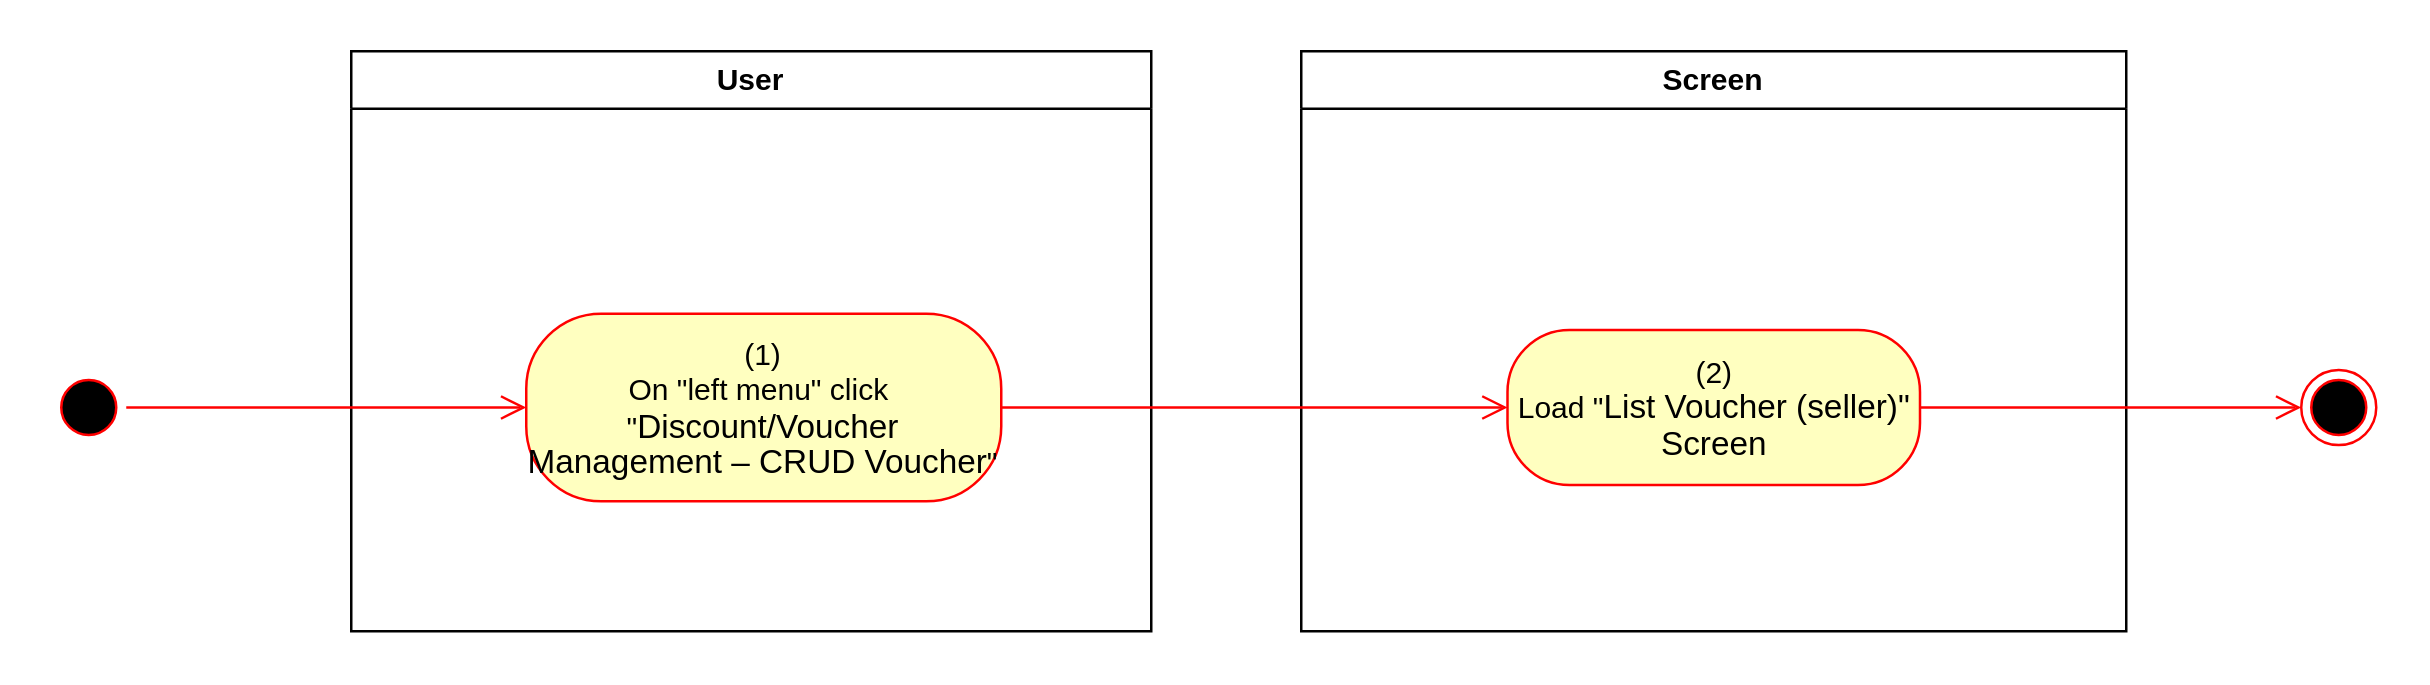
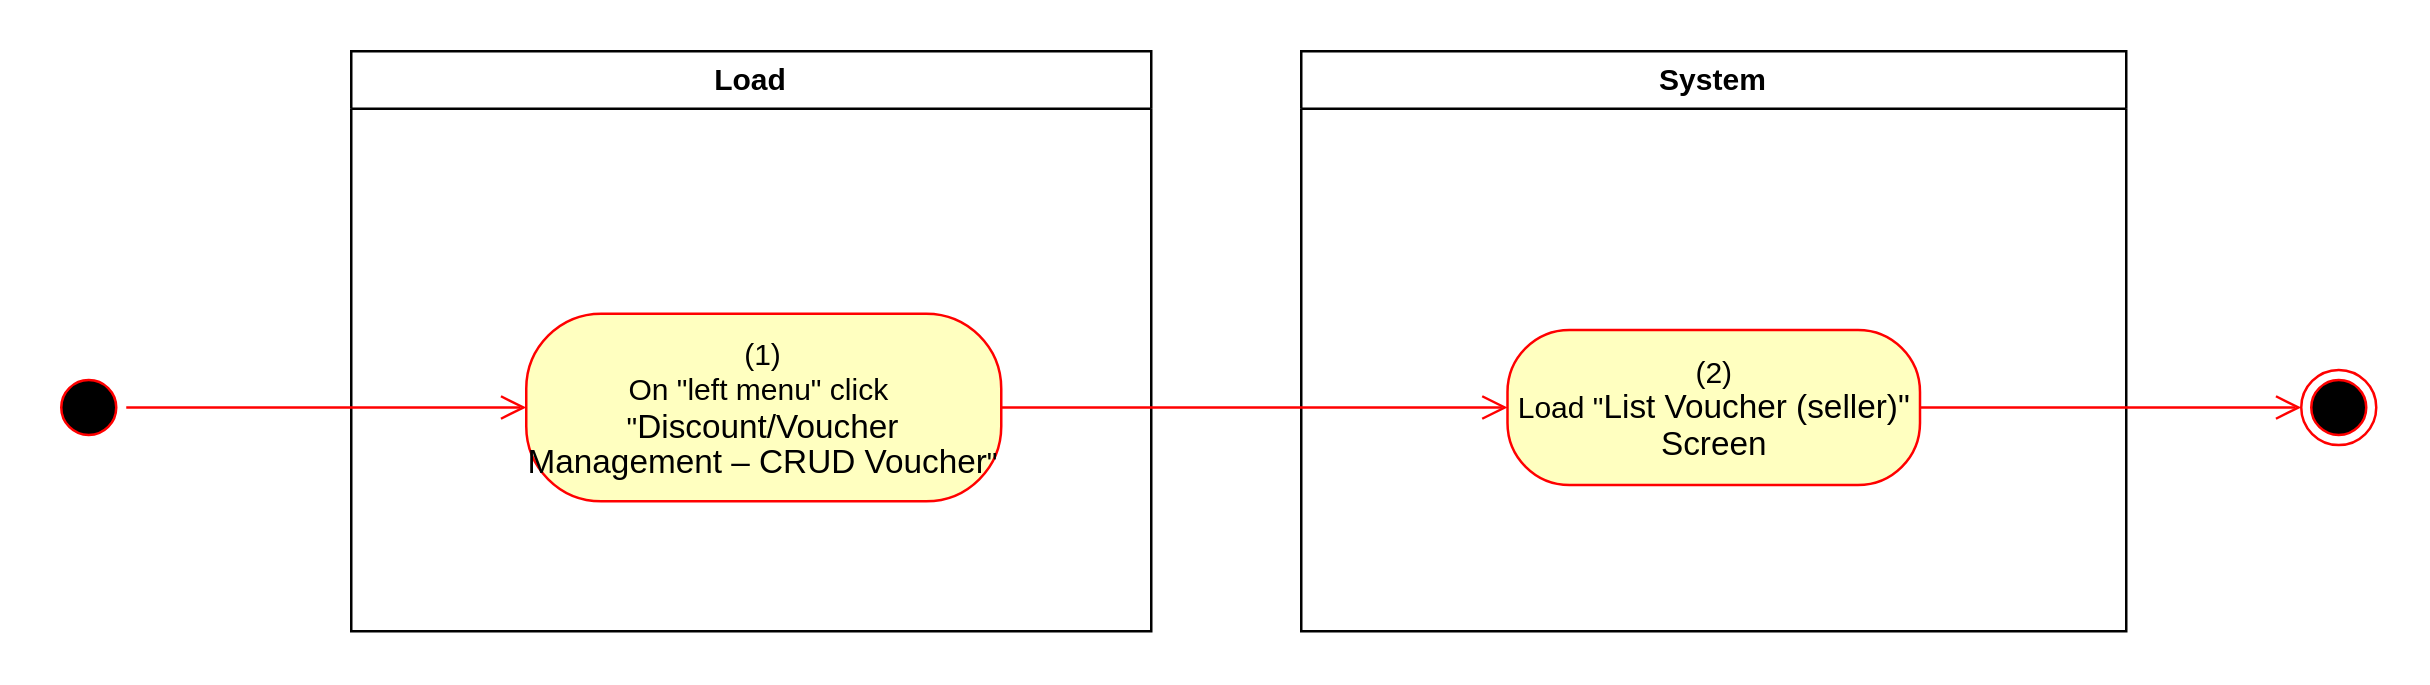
  <mxCell id="0" />
  <mxCell id="1" parent="0" />
- <mxCell id="2" value="User" style="swimlane;whiteSpace=wrap" vertex="1" parent="1"><mxGeometry x="140" y="20" width="320" height="232" as="geometry"><mxRectangle x="120" y="128" width="60" height="23" as="alternateBounds" /></mxGeometry></mxCell>
+ <mxCell id="2" value="Load" style="swimlane;whiteSpace=wrap" vertex="1" parent="1"><mxGeometry x="140" y="20" width="320" height="232" as="geometry"><mxRectangle x="120" y="128" width="60" height="23" as="alternateBounds" /></mxGeometry></mxCell>
  <mxCell id="3" value="&lt;span&gt;(1)&lt;/span&gt;&lt;br style=&quot;padding: 0px ; margin: 0px&quot;&gt;&lt;span&gt;On &quot;left menu&quot; click&amp;nbsp;&lt;/span&gt;&lt;br style=&quot;padding: 0px ; margin: 0px&quot;&gt;&lt;span&gt;&quot;&lt;/span&gt;&lt;span lang=&quot;EN-GB&quot; style=&quot;font-size: 10pt ; line-height: 107% ; font-family: &amp;#34;arial&amp;#34; , sans-serif&quot;&gt;Discount/Voucher&lt;br/&gt;Management – CRUD Voucher&lt;/span&gt;&lt;span&gt;&quot;&lt;/span&gt;" style="rounded=1;whiteSpace=wrap;html=1;arcSize=40;fontColor=#000000;fillColor=#ffffc0;strokeColor=#ff0000;" vertex="1" parent="2"><mxGeometry x="70" y="105" width="190" height="75" as="geometry" /></mxCell>
- <mxCell id="4" value="Screen" style="swimlane;whiteSpace=wrap;startSize=23;" vertex="1" parent="1"><mxGeometry x="520" y="20" width="330" height="232" as="geometry" /></mxCell>
+ <mxCell id="4" value="System" style="swimlane;whiteSpace=wrap;startSize=23;" vertex="1" parent="1"><mxGeometry x="520" y="20" width="330" height="232" as="geometry" /></mxCell>
  <mxCell id="5" value="(2)&lt;br&gt;Load &quot;&lt;span lang=&quot;EN-GB&quot; style=&quot;font-size: 10pt ; line-height: 107% ; font-family: &amp;#34;arial&amp;#34; , sans-serif&quot;&gt;&lt;span lang=&quot;EN-GB&quot; style=&quot;font-size: 10.0pt ; line-height: 107% ; font-family: &amp;#34;arial&amp;#34; , sans-serif&quot;&gt;List Voucher (seller)&lt;/span&gt;&quot;&lt;br&gt;Screen&lt;br&gt;&lt;/span&gt;" style="rounded=1;whiteSpace=wrap;html=1;arcSize=40;fontColor=#000000;fillColor=#ffffc0;strokeColor=#ff0000;" vertex="1" parent="4"><mxGeometry x="82.5" y="111.5" width="165" height="62" as="geometry" /></mxCell>
  <mxCell id="6" value="" style="ellipse;html=1;shape=startState;fillColor=#000000;strokeColor=#ff0000;" vertex="1" parent="1"><mxGeometry x="20" y="147.5" width="30" height="30" as="geometry" /></mxCell>
  <mxCell id="7" value="" style="edgeStyle=orthogonalEdgeStyle;html=1;verticalAlign=bottom;endArrow=open;endSize=8;strokeColor=#ff0000;rounded=0;entryX=0;entryY=0.5;entryDx=0;entryDy=0;" edge="1" parent="1" source="6" target="3"><mxGeometry relative="1" as="geometry"><mxPoint x="200" y="145" as="targetPoint" /></mxGeometry></mxCell>
  <mxCell id="8" value="" style="edgeStyle=orthogonalEdgeStyle;html=1;verticalAlign=bottom;endArrow=open;endSize=8;strokeColor=#ff0000;rounded=0;entryX=0;entryY=0.5;entryDx=0;entryDy=0;" edge="1" parent="1" source="3" target="5"><mxGeometry relative="1" as="geometry"><mxPoint x="600" y="163" as="targetPoint" /></mxGeometry></mxCell>
  <mxCell id="9" value="" style="ellipse;html=1;shape=endState;fillColor=#000000;strokeColor=#ff0000;" vertex="1" parent="1"><mxGeometry x="920" y="147.5" width="30" height="30" as="geometry" /></mxCell>
  <mxCell id="10" value="" style="edgeStyle=orthogonalEdgeStyle;html=1;verticalAlign=bottom;endArrow=open;endSize=8;strokeColor=#ff0000;rounded=0;exitX=1;exitY=0.5;exitDx=0;exitDy=0;entryX=0;entryY=0.5;entryDx=0;entryDy=0;" edge="1" parent="1" source="5" target="9"><mxGeometry relative="1" as="geometry"><mxPoint x="820" y="652" as="targetPoint" /><mxPoint x="850" y="677" as="sourcePoint" /></mxGeometry></mxCell>
